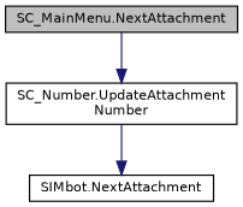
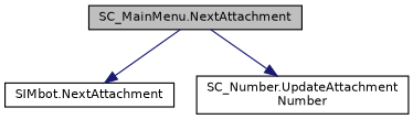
  digraph {
    rankdir=TB
    node [color=black fillcolor=white fontname=Helvetica fontsize=10 shape=record style=filled]
    edge [color=midnightblue fontname=Helvetica fontsize=10 labelfontname=Helvetica labelfontsize=10 style=solid]
    n1 [fillcolor=grey75 fontcolor=black height=0.2 label="SC_MainMenu.NextAttachment" width=0.4]
    n2 [height=0.2 label="SIMbot.NextAttachment" width=0.4]
    n3 [height=0.2 label="SC_Number.UpdateAttachment\lNumber" width=0.4]
-   n3 -> n2
+   n1 -> n2
    n1 -> n3
  }
